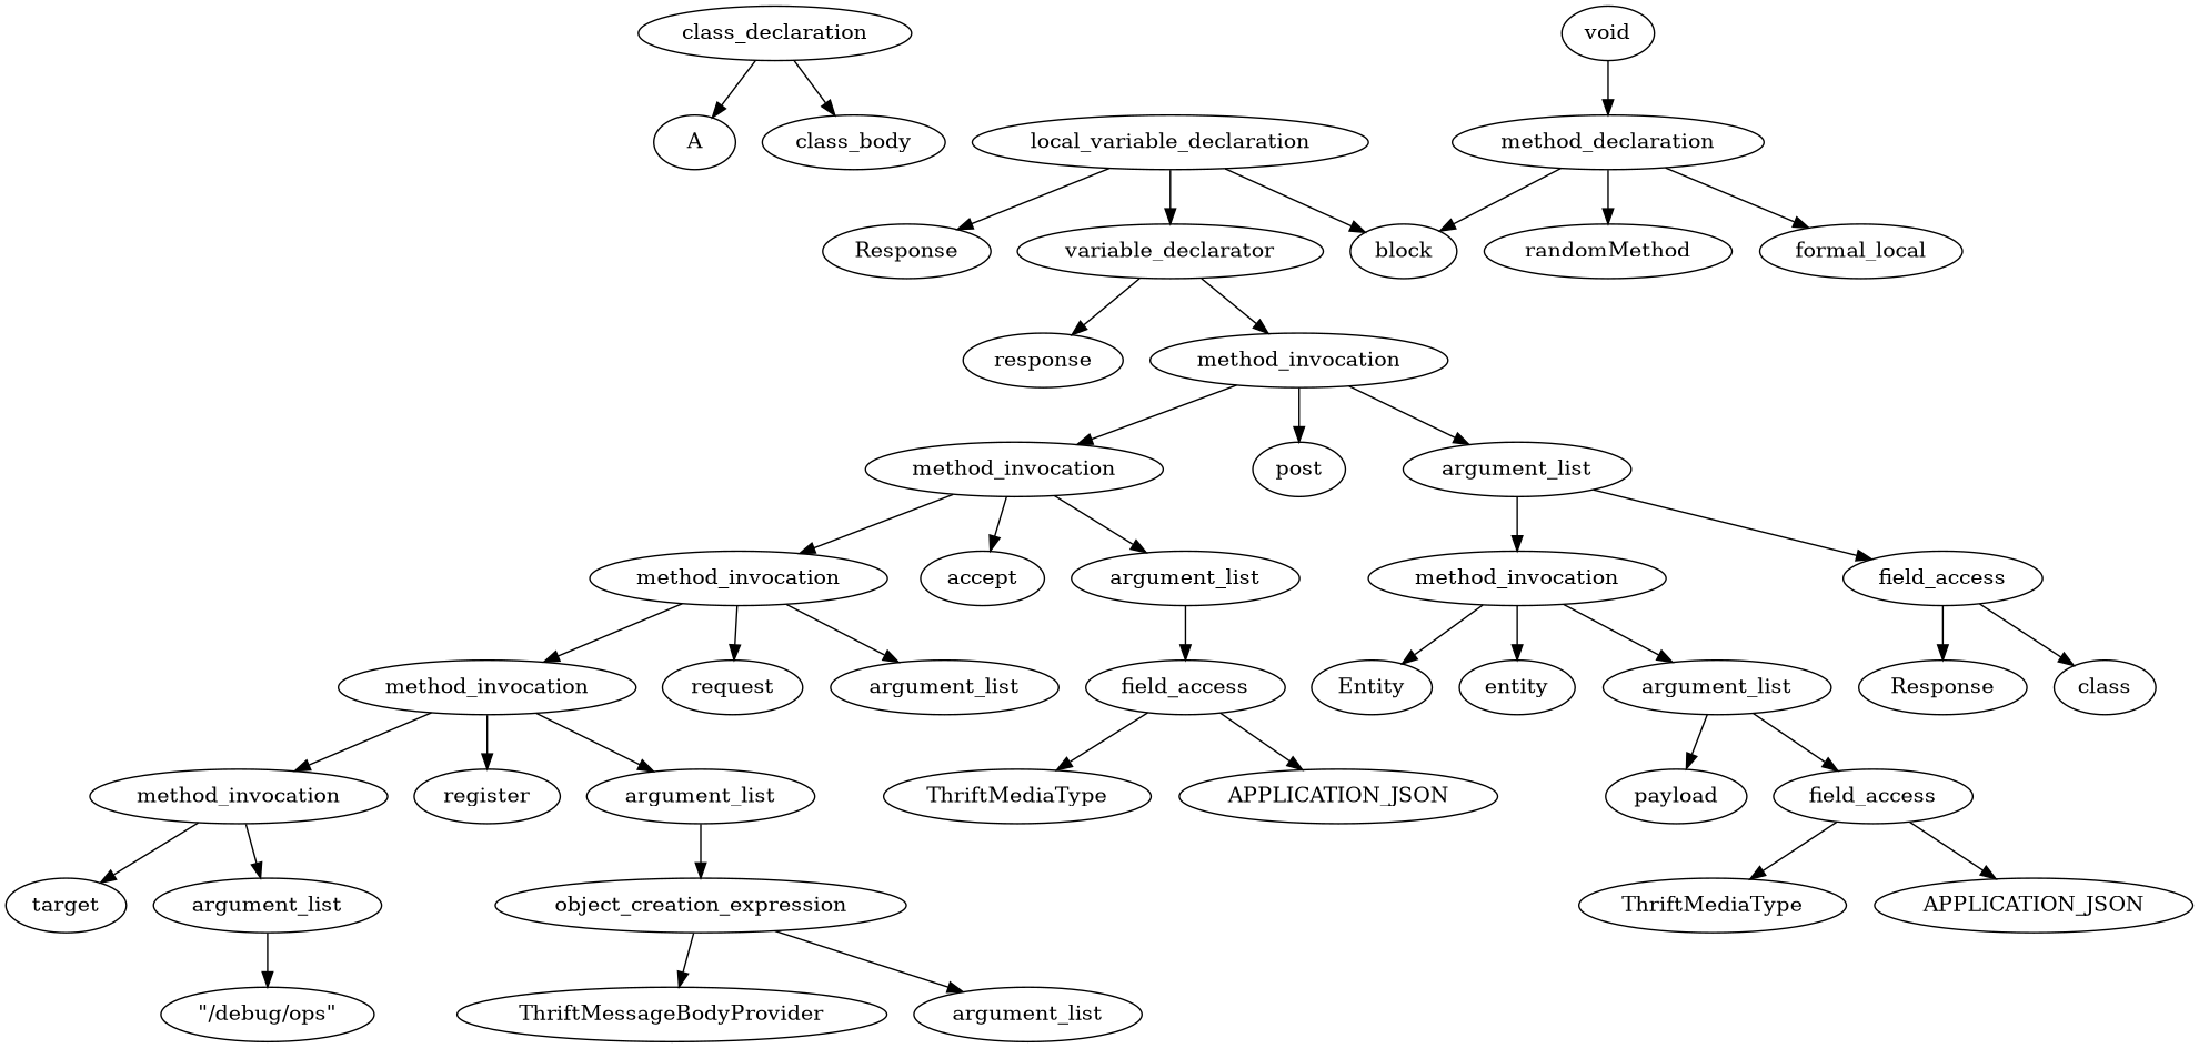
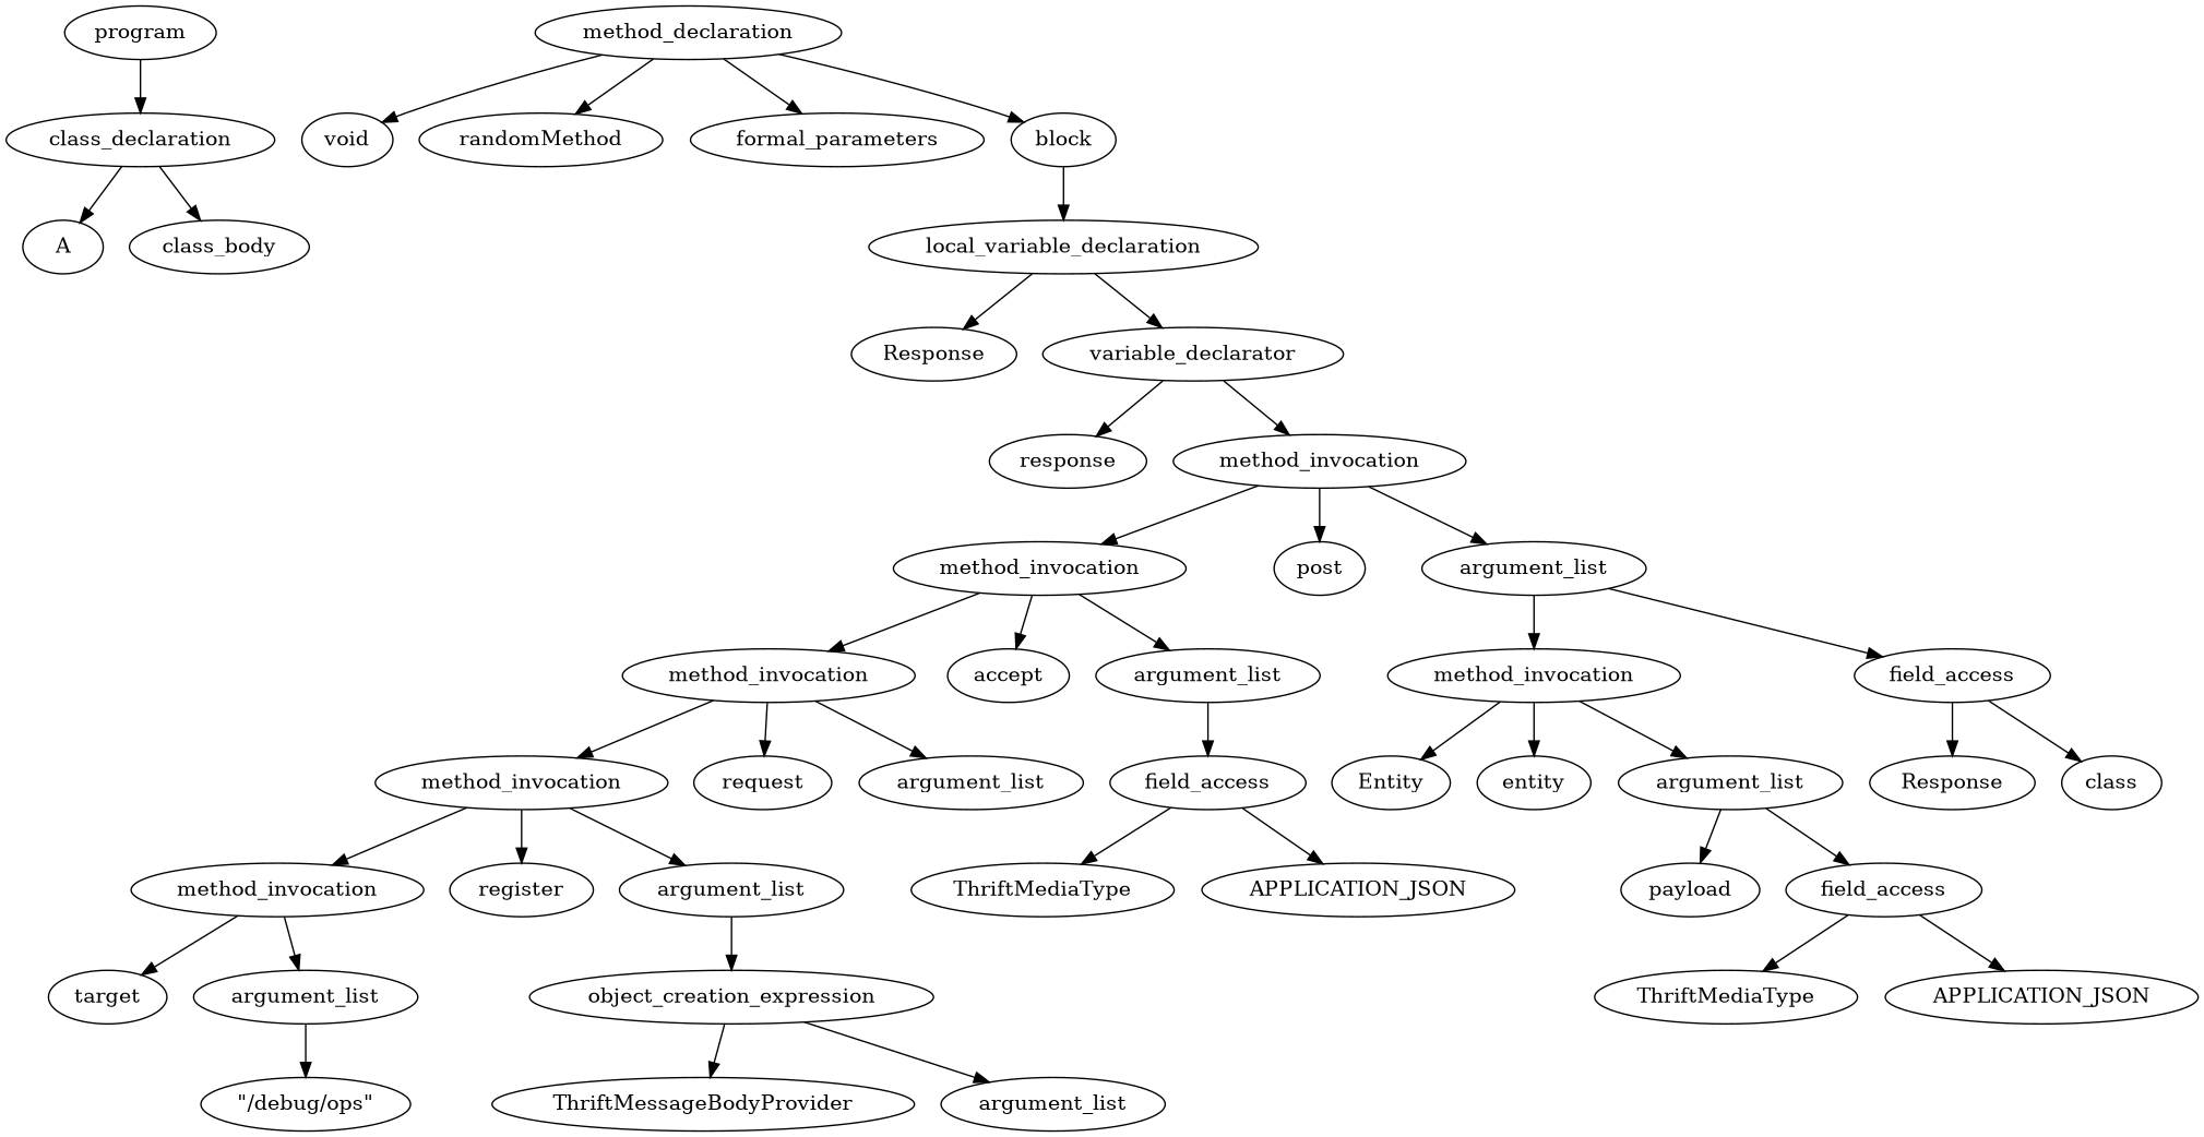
  strict digraph {
+   n1 [label=program]
    n2 [label=class_declaration]
    n3 [label=A]
    n4 [label=class_body]
    n5 [label=method_declaration]
    n6 [label=void]
    n7 [label=randomMethod]
-   n8 [label=formal_local]
+   n8 [label=formal_parameters]
    n9 [label=block]
    n10 [label=local_variable_declaration]
    n11 [label=Response]
    n12 [label=variable_declarator]
    n13 [label=response]
    n14 [label=method_invocation]
    n15 [label=method_invocation]
    n16 [label=post]
    n17 [label=argument_list]
    n18 [label=method_invocation]
    n19 [label=accept]
    n20 [label=argument_list]
    n21 [label=method_invocation]
    n22 [label=field_access]
    n23 [label=method_invocation]
    n24 [label=request]
    n25 [label=argument_list]
    n26 [label=field_access]
    n27 [label=Entity]
    n28 [label=entity]
    n29 [label=argument_list]
    n30 [label=Response]
    n31 [label=class]
    n32 [label=method_invocation]
    n33 [label=register]
    n34 [label=argument_list]
    n35 [label=ThriftMediaType]
    n36 [label=APPLICATION_JSON]
    n37 [label=target]
    n38 [label=argument_list]
    n39 [label=object_creation_expression]
    n40 [label="\"/debug/ops\""]
    n41 [label=ThriftMessageBodyProvider]
    n42 [label=argument_list]
    n43 [label=payload]
    n44 [label=field_access]
    n45 [label=ThriftMediaType]
    n46 [label=APPLICATION_JSON]
+   n1 -> n2
    n2 -> n3
    n2 -> n4
-   n6 -> n5
+   n5 -> n6
    n5 -> n7
    n5 -> n8
    n5 -> n9
-   n10 -> n9
+   n9 -> n10
    n10 -> n11
    n10 -> n12
    n12 -> n13
    n12 -> n14
    n14 -> n15
    n14 -> n16
    n14 -> n17
    n15 -> n18
    n15 -> n19
    n15 -> n20
    n17 -> n21
    n17 -> n22
    n18 -> n23
    n18 -> n24
    n18 -> n25
    n20 -> n26
    n21 -> n27
    n21 -> n28
    n21 -> n29
    n22 -> n30
    n22 -> n31
    n23 -> n32
    n23 -> n33
    n23 -> n34
    n26 -> n35
    n26 -> n36
    n29 -> n43
    n29 -> n44
    n32 -> n37
    n32 -> n38
    n34 -> n39
    n38 -> n40
    n39 -> n41
    n39 -> n42
    n44 -> n45
    n44 -> n46
  }
